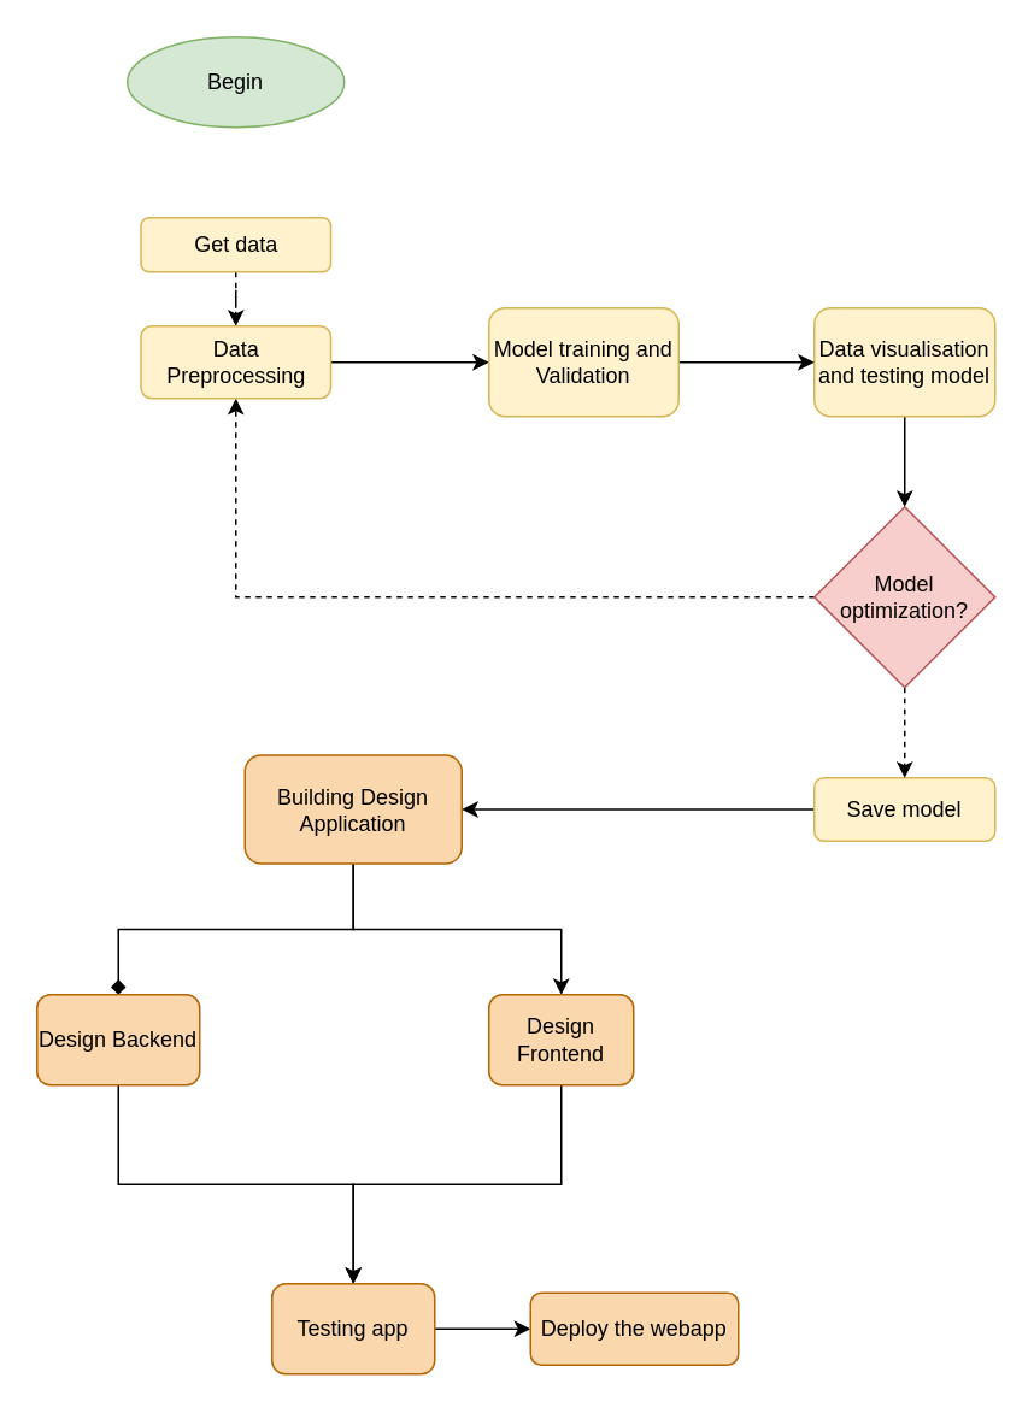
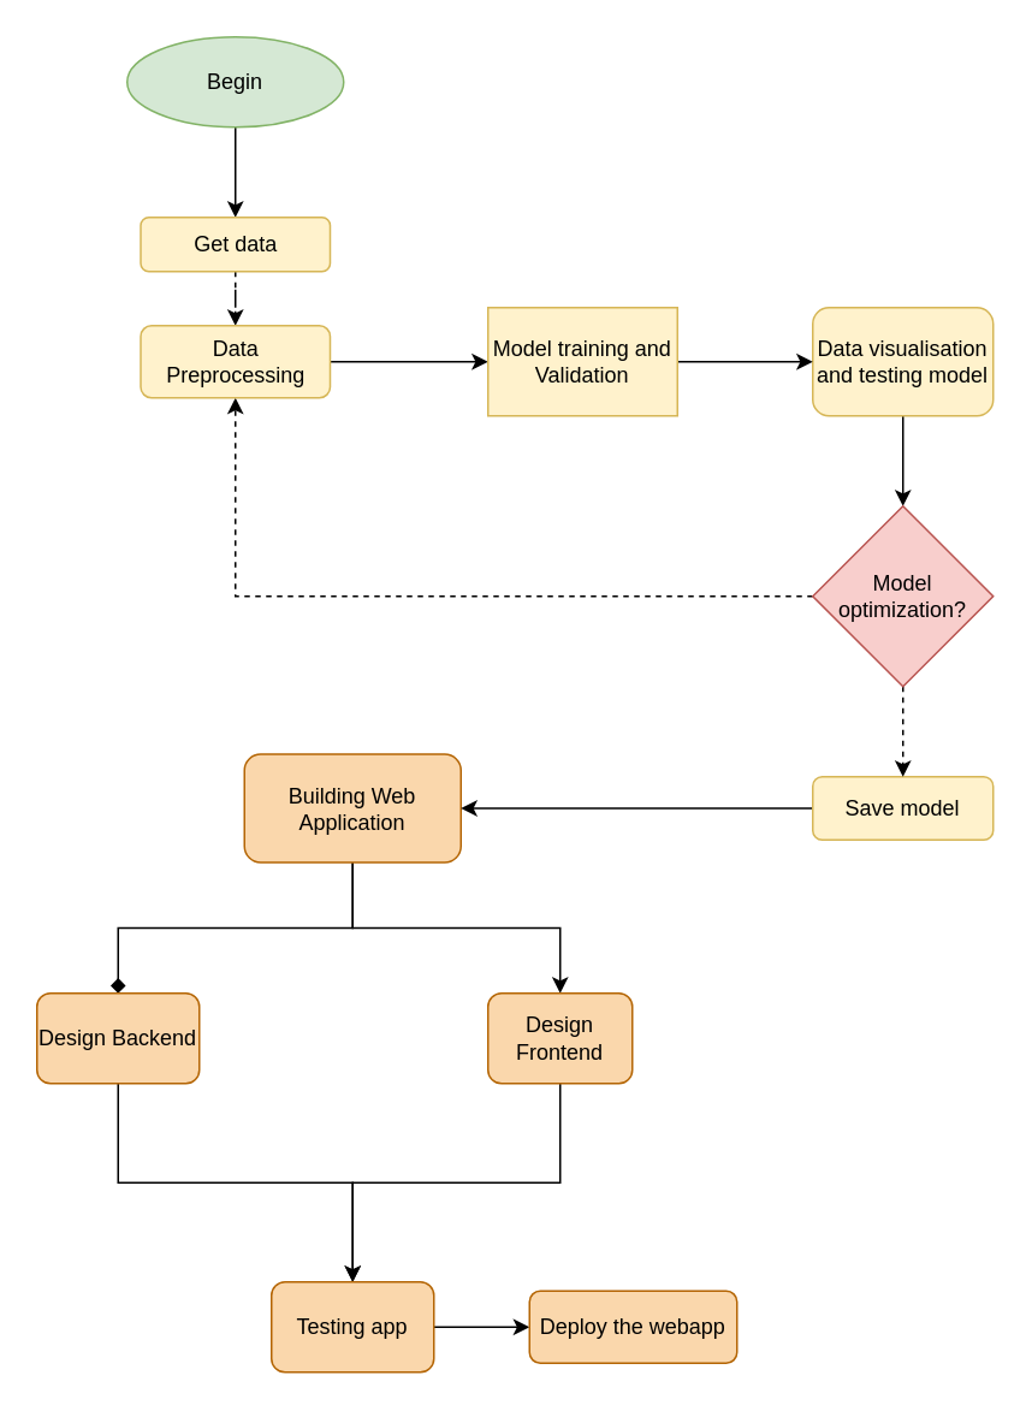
  <mxCell id="0" />
  <mxCell id="1" parent="0" />
+ <mxCell id="2" value="" style="edgeStyle=orthogonalEdgeStyle;rounded=0;orthogonalLoop=1;jettySize=auto;html=1;" edge="1" parent="1" source="3" target="12"><mxGeometry relative="1" as="geometry" /></mxCell>
  <mxCell id="3" value="Begin" style="ellipse;whiteSpace=wrap;html=1;fillColor=#d5e8d4;strokeColor=#82b366;" vertex="1" parent="1"><mxGeometry x="70" y="20" width="120" height="50" as="geometry" /></mxCell>
  <mxCell id="4" value="" style="edgeStyle=orthogonalEdgeStyle;rounded=0;orthogonalLoop=1;jettySize=auto;html=1;entryX=0.5;entryY=0;entryDx=0;entryDy=0;exitX=0.5;exitY=1;exitDx=0;exitDy=0;" edge="1" parent="1" source="6" target="17"><mxGeometry relative="1" as="geometry"><mxPoint x="280" y="470" as="sourcePoint" /></mxGeometry></mxCell>
  <mxCell id="5" style="edgeStyle=orthogonalEdgeStyle;rounded=0;orthogonalLoop=1;jettySize=auto;html=1;exitX=0.5;exitY=1;exitDx=0;exitDy=0;entryX=0.5;entryY=0;entryDx=0;entryDy=0;endArrow=diamond;" edge="1" parent="1" source="6" target="19"><mxGeometry relative="1" as="geometry" /></mxCell>
- <mxCell id="6" value="Building Design Application" style="rounded=1;whiteSpace=wrap;html=1;fillColor=#fad7ac;strokeColor=#b46504;" vertex="1" parent="1"><mxGeometry x="135" y="417.5" width="120" height="60" as="geometry" /></mxCell>
+ <mxCell id="6" value="Building Web Application" style="rounded=1;whiteSpace=wrap;html=1;fillColor=#fad7ac;strokeColor=#b46504;" vertex="1" parent="1"><mxGeometry x="135" y="417.5" width="120" height="60" as="geometry" /></mxCell>
  <mxCell id="7" value="" style="edgeStyle=orthogonalEdgeStyle;rounded=0;orthogonalLoop=1;jettySize=auto;html=1;" edge="1" parent="1" source="8" target="6"><mxGeometry relative="1" as="geometry" /></mxCell>
  <mxCell id="8" value="Save model" style="rounded=1;whiteSpace=wrap;html=1;fillColor=#fff2cc;strokeColor=#d6b656;" vertex="1" parent="1"><mxGeometry x="450" y="430" width="100" height="35" as="geometry" /></mxCell>
  <mxCell id="9" value="" style="edgeStyle=orthogonalEdgeStyle;rounded=0;orthogonalLoop=1;jettySize=auto;html=1;" edge="1" parent="1" source="10" target="15"><mxGeometry relative="1" as="geometry" /></mxCell>
  <mxCell id="10" value="Data visualisation and testing model" style="rounded=1;whiteSpace=wrap;html=1;fillColor=#fff2cc;strokeColor=#d6b656;" vertex="1" parent="1"><mxGeometry x="450" y="170" width="100" height="60" as="geometry" /></mxCell>
  <mxCell id="11" value="" style="edgeStyle=orthogonalEdgeStyle;rounded=0;orthogonalLoop=1;jettySize=auto;html=1;entryX=0.5;entryY=0;entryDx=0;entryDy=0;dashed=1;" edge="1" parent="1" source="12" target="24"><mxGeometry relative="1" as="geometry" /></mxCell>
  <mxCell id="12" value="Get data" style="rounded=1;whiteSpace=wrap;html=1;fillColor=#fff2cc;strokeColor=#d6b656;" vertex="1" parent="1"><mxGeometry x="77.5" y="120" width="105" height="30" as="geometry" /></mxCell>
  <mxCell id="13" value="" style="edgeStyle=orthogonalEdgeStyle;rounded=0;orthogonalLoop=1;jettySize=auto;html=1;dashed=1;" edge="1" parent="1" source="15" target="8"><mxGeometry relative="1" as="geometry" /></mxCell>
  <mxCell id="14" style="edgeStyle=orthogonalEdgeStyle;rounded=0;orthogonalLoop=1;jettySize=auto;html=1;entryX=0.5;entryY=1;entryDx=0;entryDy=0;dashed=1;" edge="1" parent="1" source="15" target="24"><mxGeometry relative="1" as="geometry" /></mxCell>
  <mxCell id="15" value="Model optimization?" style="rhombus;whiteSpace=wrap;html=1;fillColor=#f8cecc;strokeColor=#b85450;" vertex="1" parent="1"><mxGeometry x="450" y="280" width="100" height="100" as="geometry" /></mxCell>
  <mxCell id="16" value="" style="edgeStyle=orthogonalEdgeStyle;rounded=0;orthogonalLoop=1;jettySize=auto;html=1;exitX=0.5;exitY=1;exitDx=0;exitDy=0;" edge="1" parent="1" source="17" target="21"><mxGeometry relative="1" as="geometry" /></mxCell>
  <mxCell id="17" value="Design Frontend" style="rounded=1;whiteSpace=wrap;html=1;fillColor=#fad7ac;strokeColor=#b46504;" vertex="1" parent="1"><mxGeometry x="270" y="550" width="80" height="50" as="geometry" /></mxCell>
  <mxCell id="18" value="" style="edgeStyle=orthogonalEdgeStyle;rounded=0;orthogonalLoop=1;jettySize=auto;html=1;exitX=0.5;exitY=1;exitDx=0;exitDy=0;" edge="1" parent="1" source="19" target="21"><mxGeometry relative="1" as="geometry" /></mxCell>
  <mxCell id="19" value="Design Backend" style="rounded=1;whiteSpace=wrap;html=1;fillColor=#fad7ac;strokeColor=#b46504;" vertex="1" parent="1"><mxGeometry x="20" y="550" width="90" height="50" as="geometry" /></mxCell>
  <mxCell id="20" value="" style="edgeStyle=orthogonalEdgeStyle;rounded=0;orthogonalLoop=1;jettySize=auto;html=1;" edge="1" parent="1" source="21" target="22"><mxGeometry relative="1" as="geometry" /></mxCell>
  <mxCell id="21" value="Testing app" style="rounded=1;whiteSpace=wrap;html=1;fillColor=#fad7ac;strokeColor=#b46504;" vertex="1" parent="1"><mxGeometry x="150" y="710" width="90" height="50" as="geometry" /></mxCell>
  <mxCell id="22" value="Deploy the webapp" style="rounded=1;whiteSpace=wrap;html=1;fillColor=#fad7ac;strokeColor=#b46504;" vertex="1" parent="1"><mxGeometry x="293" y="715" width="115" height="40" as="geometry" /></mxCell>
  <mxCell id="23" value="" style="edgeStyle=orthogonalEdgeStyle;rounded=0;orthogonalLoop=1;jettySize=auto;html=1;" edge="1" parent="1" source="24" target="26"><mxGeometry relative="1" as="geometry" /></mxCell>
  <mxCell id="24" value="Data Preprocessing" style="rounded=1;whiteSpace=wrap;html=1;fillColor=#fff2cc;strokeColor=#d6b656;" vertex="1" parent="1"><mxGeometry x="77.5" y="180" width="105" height="40" as="geometry" /></mxCell>
  <mxCell id="25" value="" style="edgeStyle=orthogonalEdgeStyle;rounded=0;orthogonalLoop=1;jettySize=auto;html=1;" edge="1" parent="1" source="26" target="10"><mxGeometry relative="1" as="geometry" /></mxCell>
- <mxCell id="26" value="Model training and Validation" style="rounded=1;whiteSpace=wrap;html=1;fillColor=#fff2cc;strokeColor=#d6b656;" vertex="1" parent="1"><mxGeometry x="270" y="170" width="105" height="60" as="geometry" /></mxCell>
+ <mxCell id="26" value="Model training and Validation" style="whiteSpace=wrap;html=1;fillColor=#fff2cc;strokeColor=#d6b656;rounded=0;" vertex="1" parent="1"><mxGeometry x="270" y="170" width="105" height="60" as="geometry" /></mxCell>
